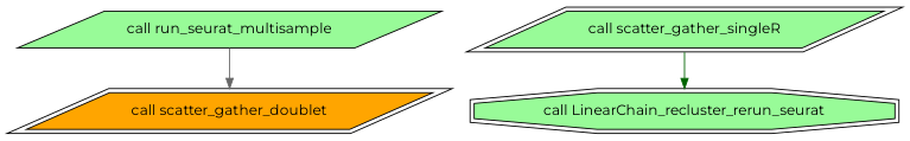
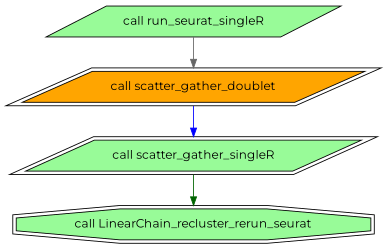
  digraph {
    compound=true
    fontname=Montserrat
    node [fillcolor=palegreen fontname=Montserrat peripheries=2 shape=parallelogram style=filled]
    edge [fontname=Montserrat]
    n1 [fillcolor=orange label="call scatter_gather_doublet"]
    n2 [label="call scatter_gather_singleR"]
    n3 [label="call LinearChain_recluster_rerun_seurat" shape=octagon]
-   n4 [label="call run_seurat_multisample" peripheries=""]
+   n4 [label="call run_seurat_singleR" peripheries=""]
+   n1 -> n2 [color=blue]
    n2 -> n3 [color=darkgreen]
    n4 -> n1 [color=gray40]
  }
